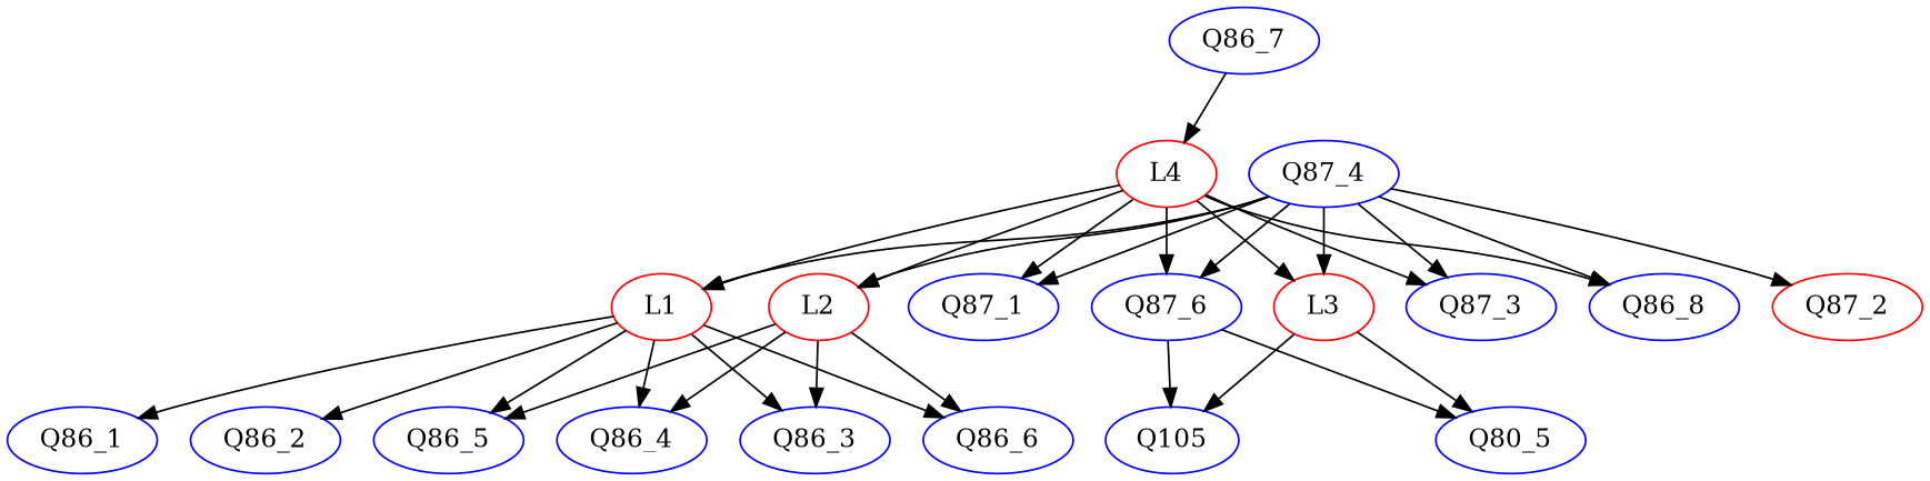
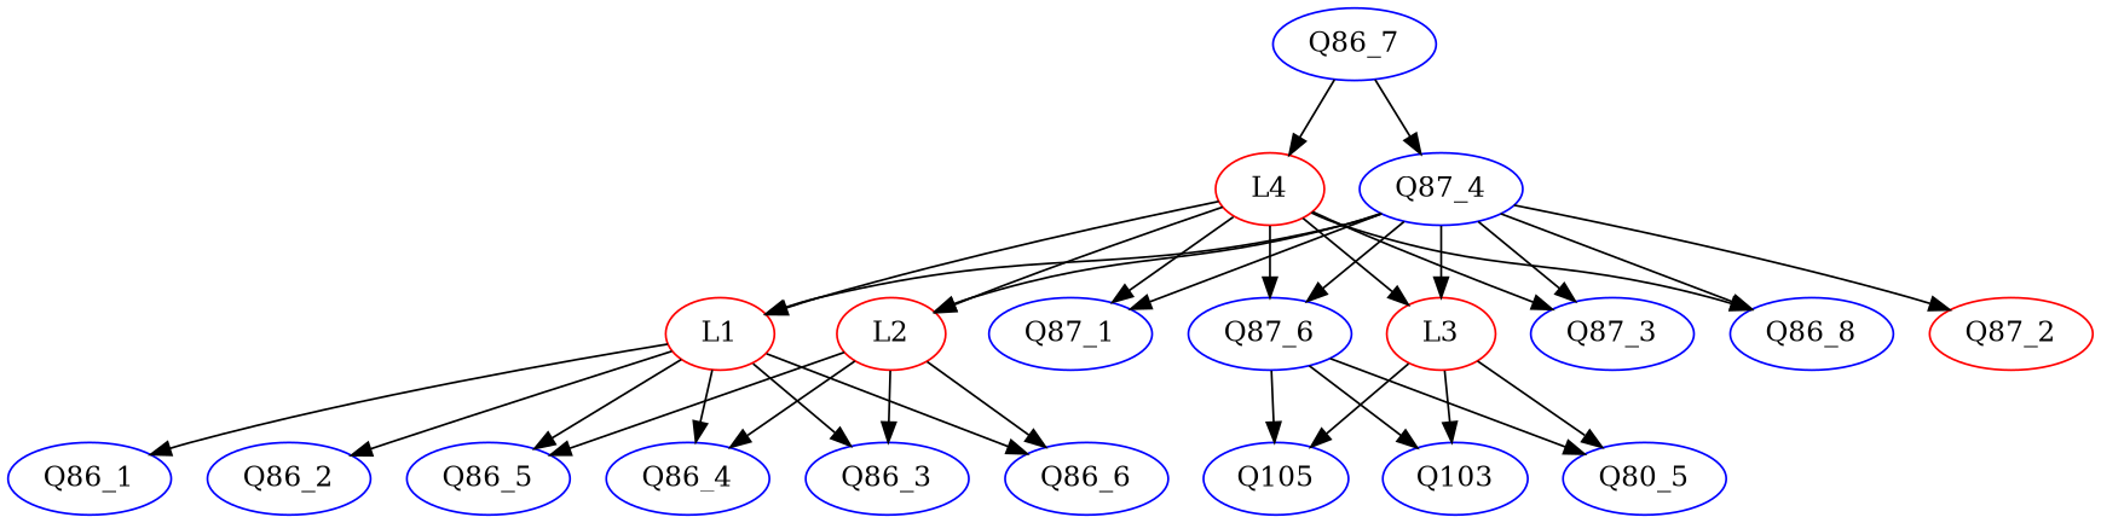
  digraph {
    node [color=blue]
    edge [color=black]
    Q86_7
    Q87_4
    L4 [color=red]
    Q87_3
    Q86_8
    L3 [color=red]
+   Q103
    n8 [label=Q80_5]
    Q105
    Q86_6
    Q87_1
    L1 [color=red]
    Q86_2
    Q86_1
    Q86_5
    Q86_4
    Q86_3
    Q87_6
    Q87_2 [color=red]
    L2 [color=red]
    subgraph sub_1 {
    }
    subgraph sub_2 {
      Q86_7
      Q87_4
      L4
      Q87_3
      Q86_8
      L3
+     Q103
      n8
      Q105
      Q86_6
      Q87_1
      L1
      Q86_2
      Q86_1
      Q86_5
      Q86_4
      Q86_3
      Q87_6
      Q87_2
      L2
    }
+   Q86_7 -> Q87_4
    Q86_7 -> L4
    Q87_4 -> Q87_3
    Q87_4 -> Q86_8
    Q87_4 -> L3
    Q87_4 -> Q87_1
    Q87_4 -> L1
    Q87_4 -> Q87_6
    Q87_4 -> Q87_2
    Q87_4 -> L2
    L4 -> Q87_3
    L4 -> Q86_8
    L4 -> L3
    L4 -> Q87_1
    L4 -> L1
    L4 -> Q87_6
    L4 -> L2
+   L3 -> Q103
    L3 -> n8
    L3 -> Q105
    L1 -> Q86_6
    L1 -> Q86_2
    L1 -> Q86_1
    L1 -> Q86_5
    L1 -> Q86_4
    L1 -> Q86_3
+   Q87_6 -> Q103
    Q87_6 -> n8
    Q87_6 -> Q105
    L2 -> Q86_6
    L2 -> Q86_5
    L2 -> Q86_4
    L2 -> Q86_3
  }
